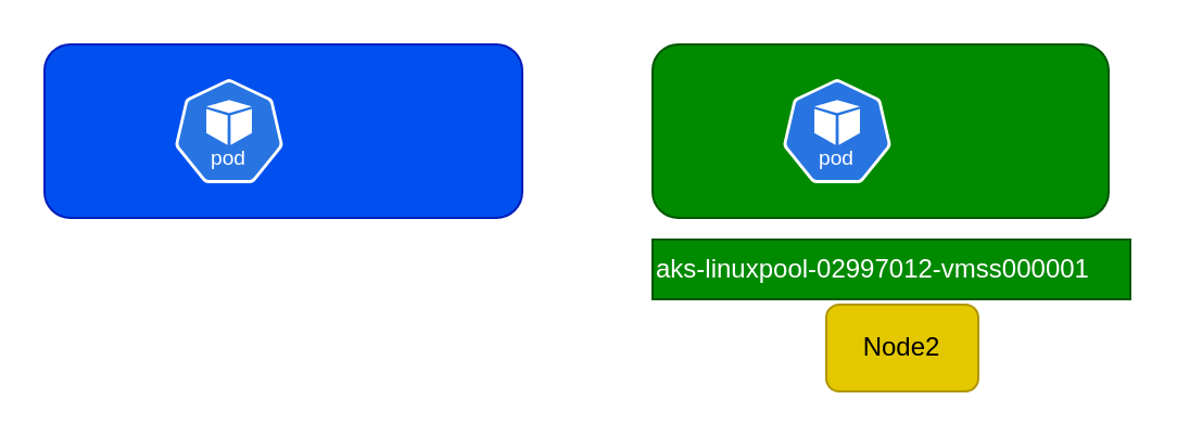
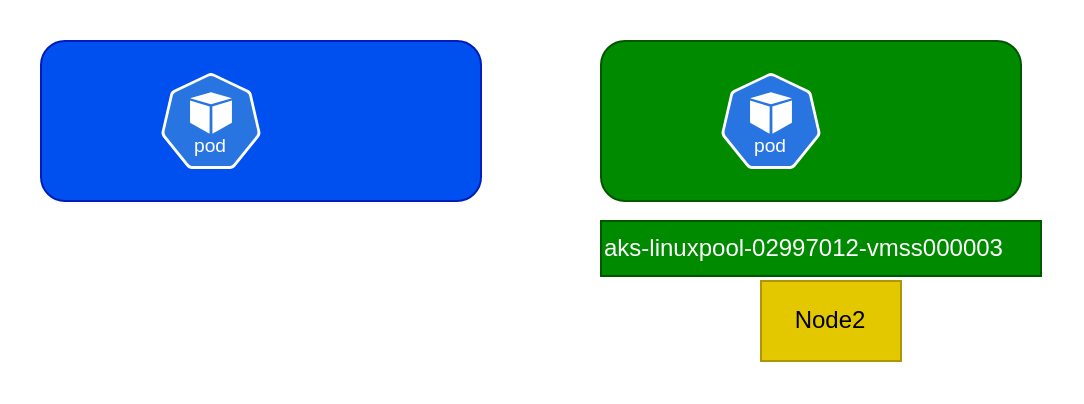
  <mxCell id="0" />
  <mxCell id="1" parent="0" />
  <mxCell id="2" value="" style="rounded=1;whiteSpace=wrap;html=1;fillColor=#0050ef;fontColor=#ffffff;strokeColor=#001DBC;" vertex="1" parent="1"><mxGeometry x="20" y="20" width="220" height="80" as="geometry" /></mxCell>
  <mxCell id="3" value="" style="rounded=1;whiteSpace=wrap;html=1;fillColor=#008a00;fontColor=#ffffff;strokeColor=#005700;" vertex="1" parent="1"><mxGeometry x="300" y="20" width="210" height="80" as="geometry" /></mxCell>
- <mxCell id="4" value="aks-linuxpool-02997012-vmss000001" style="text;whiteSpace=wrap;fillColor=#008a00;fontColor=#ffffff;strokeColor=#005700;" vertex="1" parent="1"><mxGeometry x="300" y="110" width="220" height="27.5" as="geometry" /></mxCell>
- <mxCell id="5" value="Node2" style="rounded=1;whiteSpace=wrap;html=1;fillColor=#e3c800;fontColor=#000000;strokeColor=#B09500;" vertex="1" parent="1"><mxGeometry x="380" y="140" width="70" height="40" as="geometry" /></mxCell>
+ <mxCell id="4" value="aks-linuxpool-02997012-vmss000003" style="text;whiteSpace=wrap;fillColor=#008a00;fontColor=#ffffff;strokeColor=#005700;" vertex="1" parent="1"><mxGeometry x="300" y="110" width="220" height="27.5" as="geometry" /></mxCell>
+ <mxCell id="5" value="Node2" style="whiteSpace=wrap;html=1;fillColor=#e3c800;fontColor=#000000;strokeColor=#B09500;rounded=0;" vertex="1" parent="1"><mxGeometry x="380" y="140" width="70" height="40" as="geometry" /></mxCell>
  <mxCell id="6" value="" style="aspect=fixed;sketch=0;html=1;dashed=0;whitespace=wrap;verticalLabelPosition=bottom;verticalAlign=top;fillColor=#2875E2;strokeColor=#ffffff;points=[[0.005,0.63,0],[0.1,0.2,0],[0.9,0.2,0],[0.5,0,0],[0.995,0.63,0],[0.72,0.99,0],[0.5,1,0],[0.28,0.99,0]];shape=mxgraph.kubernetes.icon2;kubernetesLabel=1;prIcon=pod" vertex="1" parent="1"><mxGeometry x="80" y="36" width="50" height="48" as="geometry" /></mxCell>
  <mxCell id="7" value="" style="aspect=fixed;sketch=0;html=1;dashed=0;whitespace=wrap;verticalLabelPosition=bottom;verticalAlign=top;fillColor=#2875E2;strokeColor=#ffffff;points=[[0.005,0.63,0],[0.1,0.2,0],[0.9,0.2,0],[0.5,0,0],[0.995,0.63,0],[0.72,0.99,0],[0.5,1,0],[0.28,0.99,0]];shape=mxgraph.kubernetes.icon2;kubernetesLabel=1;prIcon=pod" vertex="1" parent="1"><mxGeometry x="360" y="36" width="50" height="48" as="geometry" /></mxCell>
